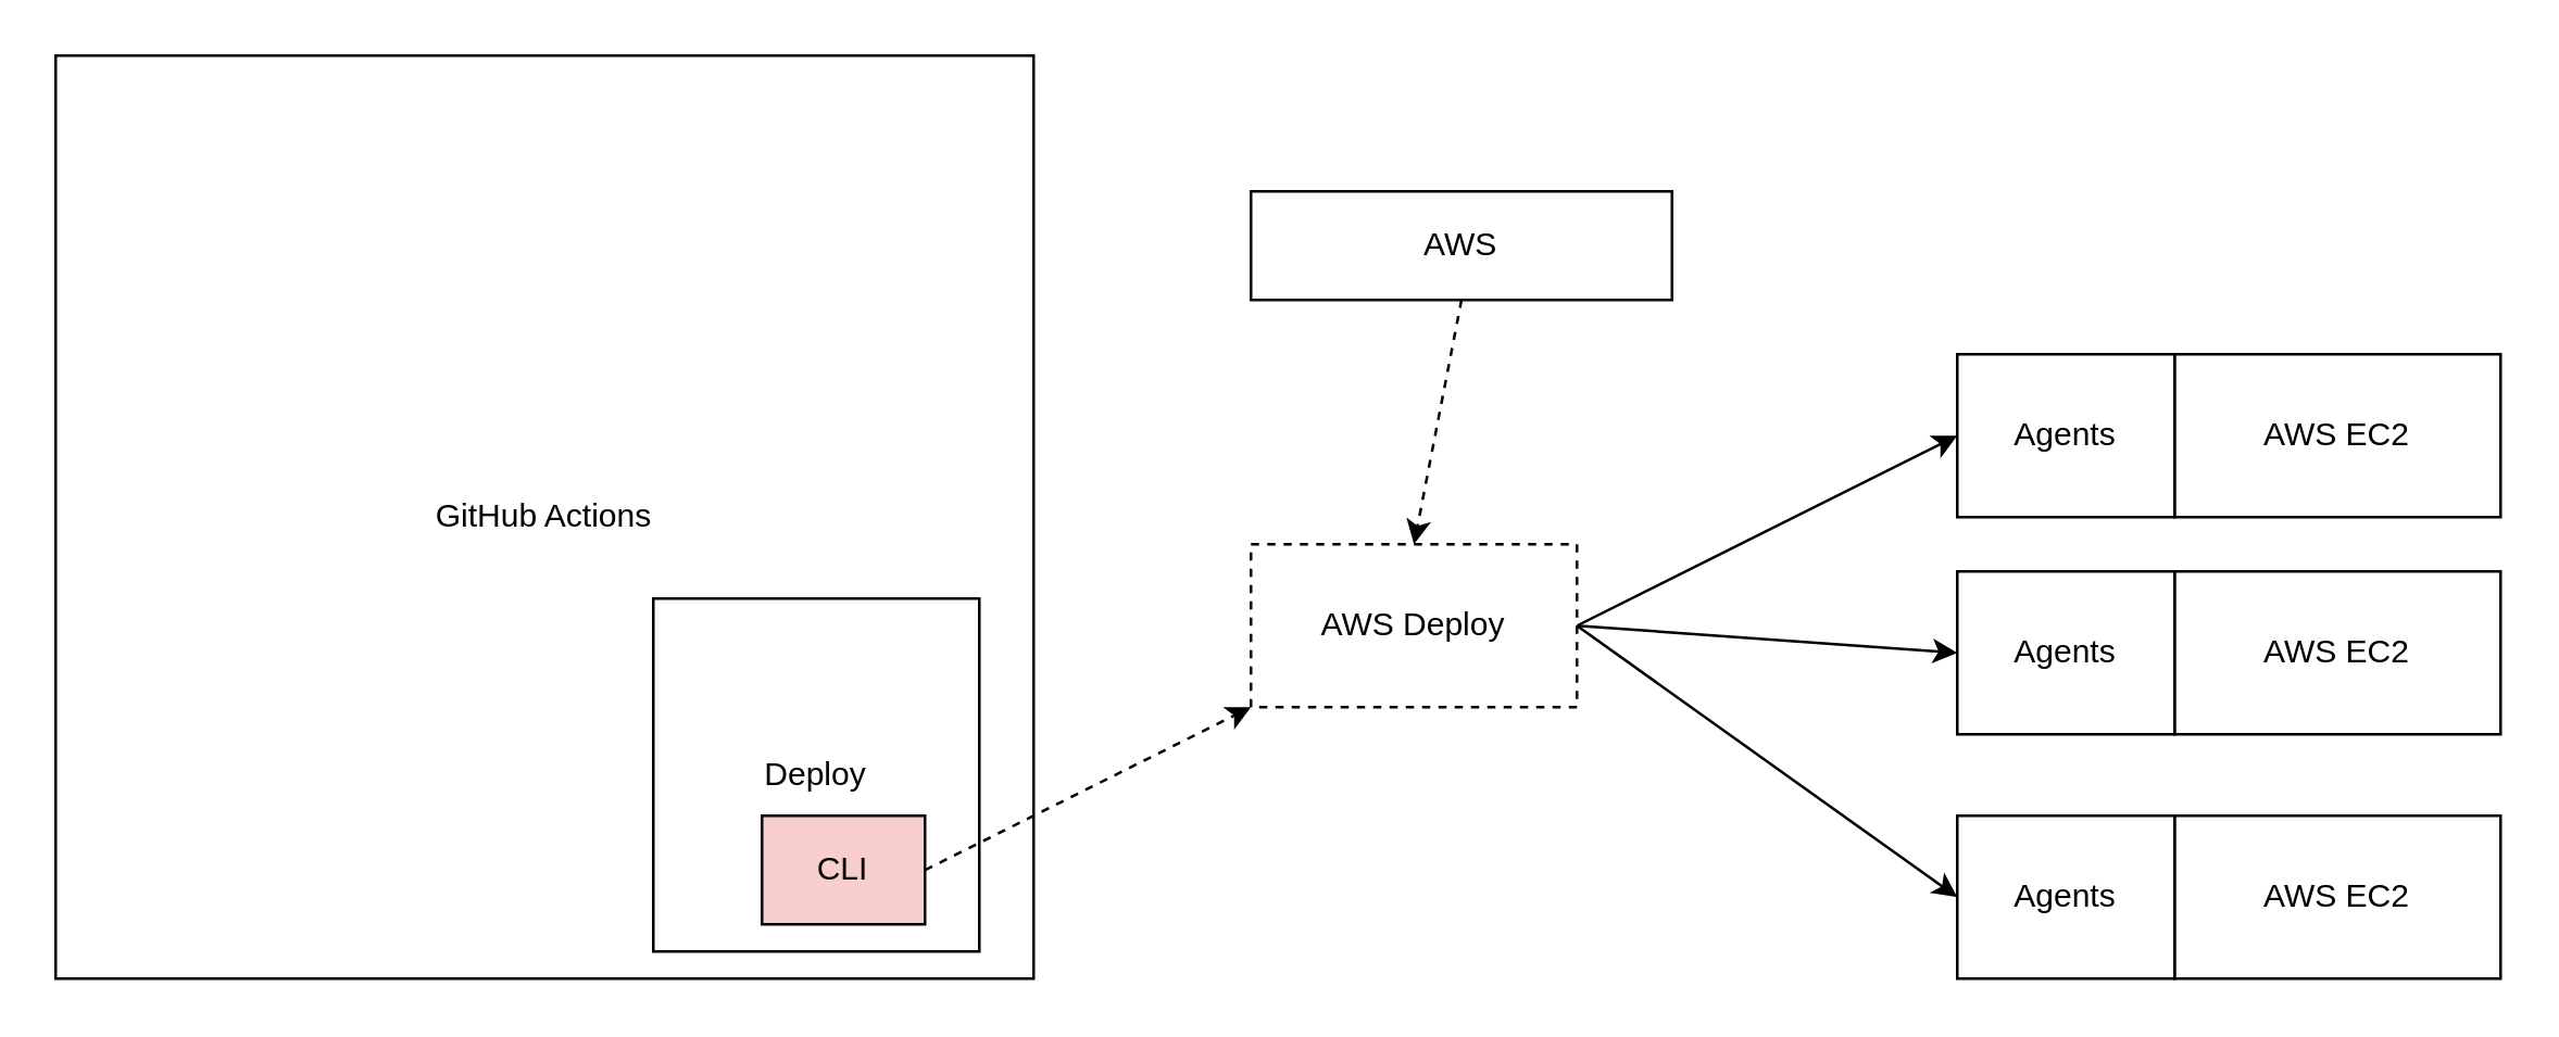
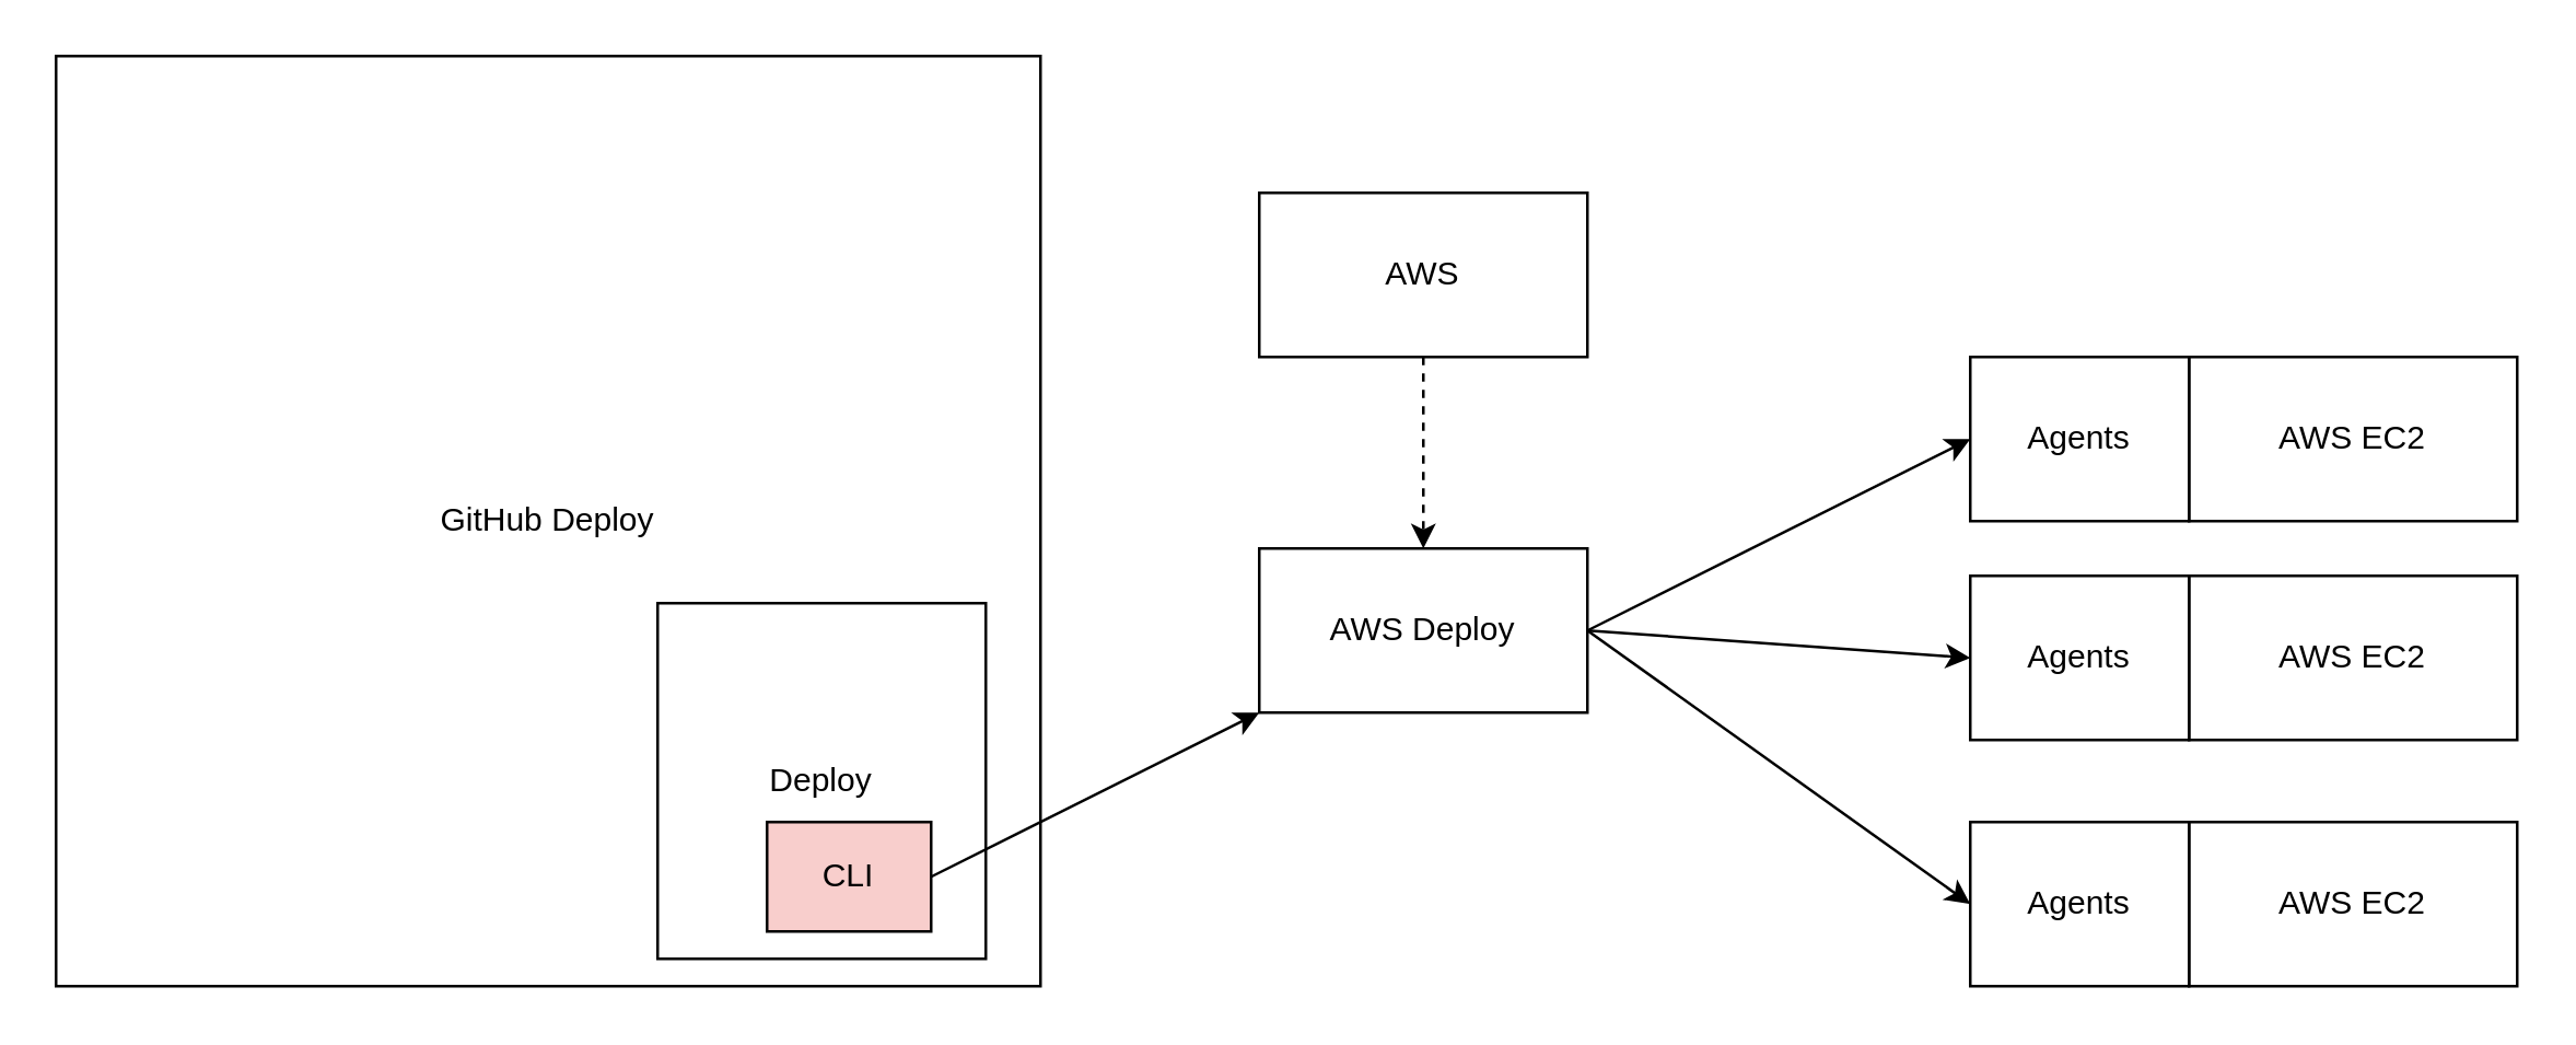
  <mxCell id="0" />
  <mxCell id="1" parent="0" />
- <mxCell id="2" value="GitHub Actions" style="rounded=0;whiteSpace=wrap;html=1;" vertex="1" parent="1"><mxGeometry x="20" y="20" width="360" height="340" as="geometry" /></mxCell>
+ <mxCell id="2" value="GitHub Deploy" style="rounded=0;whiteSpace=wrap;html=1;" vertex="1" parent="1"><mxGeometry x="20" y="20" width="360" height="340" as="geometry" /></mxCell>
  <mxCell id="3" value="Deploy" style="rounded=0;whiteSpace=wrap;html=1;" vertex="1" parent="1"><mxGeometry x="240" y="220" width="120" height="130" as="geometry" /></mxCell>
  <mxCell id="4" style="edgeStyle=none;html=1;exitX=1;exitY=0.5;exitDx=0;exitDy=0;entryX=0;entryY=0.5;entryDx=0;entryDy=0;" edge="1" parent="1" source="7" target="11"><mxGeometry relative="1" as="geometry"><mxPoint x="650" y="190" as="targetPoint" /></mxGeometry></mxCell>
  <mxCell id="5" style="edgeStyle=none;html=1;exitX=1;exitY=0.5;exitDx=0;exitDy=0;entryX=0;entryY=0.5;entryDx=0;entryDy=0;" edge="1" parent="1" source="7" target="12"><mxGeometry relative="1" as="geometry"><mxPoint x="660" y="230" as="targetPoint" /></mxGeometry></mxCell>
  <mxCell id="6" style="edgeStyle=none;html=1;exitX=1;exitY=0.5;exitDx=0;exitDy=0;entryX=0;entryY=0.5;entryDx=0;entryDy=0;" edge="1" parent="1" source="7" target="13"><mxGeometry relative="1" as="geometry"><mxPoint x="650" y="300" as="targetPoint" /></mxGeometry></mxCell>
- <mxCell id="7" value="AWS Deploy" style="rounded=0;whiteSpace=wrap;html=1;dashed=1;" vertex="1" parent="1"><mxGeometry x="460" y="200" width="120" height="60" as="geometry" /></mxCell>
+ <mxCell id="7" value="AWS Deploy" style="rounded=0;whiteSpace=wrap;html=1;" vertex="1" parent="1"><mxGeometry x="460" y="200" width="120" height="60" as="geometry" /></mxCell>
  <mxCell id="8" value="AWS EC2" style="rounded=0;whiteSpace=wrap;html=1;" vertex="1" parent="1"><mxGeometry x="800" y="130" width="120" height="60" as="geometry" /></mxCell>
  <mxCell id="9" value="AWS EC2" style="rounded=0;whiteSpace=wrap;html=1;" vertex="1" parent="1"><mxGeometry x="800" y="210" width="120" height="60" as="geometry" /></mxCell>
  <mxCell id="10" value="AWS EC2" style="rounded=0;whiteSpace=wrap;html=1;" vertex="1" parent="1"><mxGeometry x="800" y="300" width="120" height="60" as="geometry" /></mxCell>
  <mxCell id="11" value="Agents" style="rounded=0;whiteSpace=wrap;html=1;" vertex="1" parent="1"><mxGeometry x="720" y="130" width="80" height="60" as="geometry" /></mxCell>
  <mxCell id="12" value="Agents" style="rounded=0;whiteSpace=wrap;html=1;" vertex="1" parent="1"><mxGeometry x="720" y="210" width="80" height="60" as="geometry" /></mxCell>
  <mxCell id="13" value="Agents" style="rounded=0;whiteSpace=wrap;html=1;" vertex="1" parent="1"><mxGeometry x="720" y="300" width="80" height="60" as="geometry" /></mxCell>
  <mxCell id="14" style="edgeStyle=none;html=1;exitX=0.5;exitY=1;exitDx=0;exitDy=0;entryX=0.5;entryY=0;entryDx=0;entryDy=0;dashed=1;" edge="1" parent="1" source="15" target="7"><mxGeometry relative="1" as="geometry" /></mxCell>
- <mxCell id="15" value="AWS" style="rounded=0;whiteSpace=wrap;html=1;" vertex="1" parent="1"><mxGeometry x="460" y="70" width="155" height="40" as="geometry" /></mxCell>
- <mxCell id="16" style="edgeStyle=none;html=1;exitX=1;exitY=0.5;exitDx=0;exitDy=0;dashed=1;" edge="1" parent="1" source="17" target="7"><mxGeometry relative="1" as="geometry" /></mxCell>
+ <mxCell id="15" value="AWS" style="rounded=0;whiteSpace=wrap;html=1;" vertex="1" parent="1"><mxGeometry x="460" y="70" width="120" height="60" as="geometry" /></mxCell>
+ <mxCell id="16" style="edgeStyle=none;html=1;exitX=1;exitY=0.5;exitDx=0;exitDy=0;" edge="1" parent="1" source="17" target="7"><mxGeometry relative="1" as="geometry" /></mxCell>
  <mxCell id="17" value="CLI" style="rounded=0;whiteSpace=wrap;html=1;fillColor=#f8cecc;" vertex="1" parent="1"><mxGeometry x="280" y="300" width="60" height="40" as="geometry" /></mxCell>
